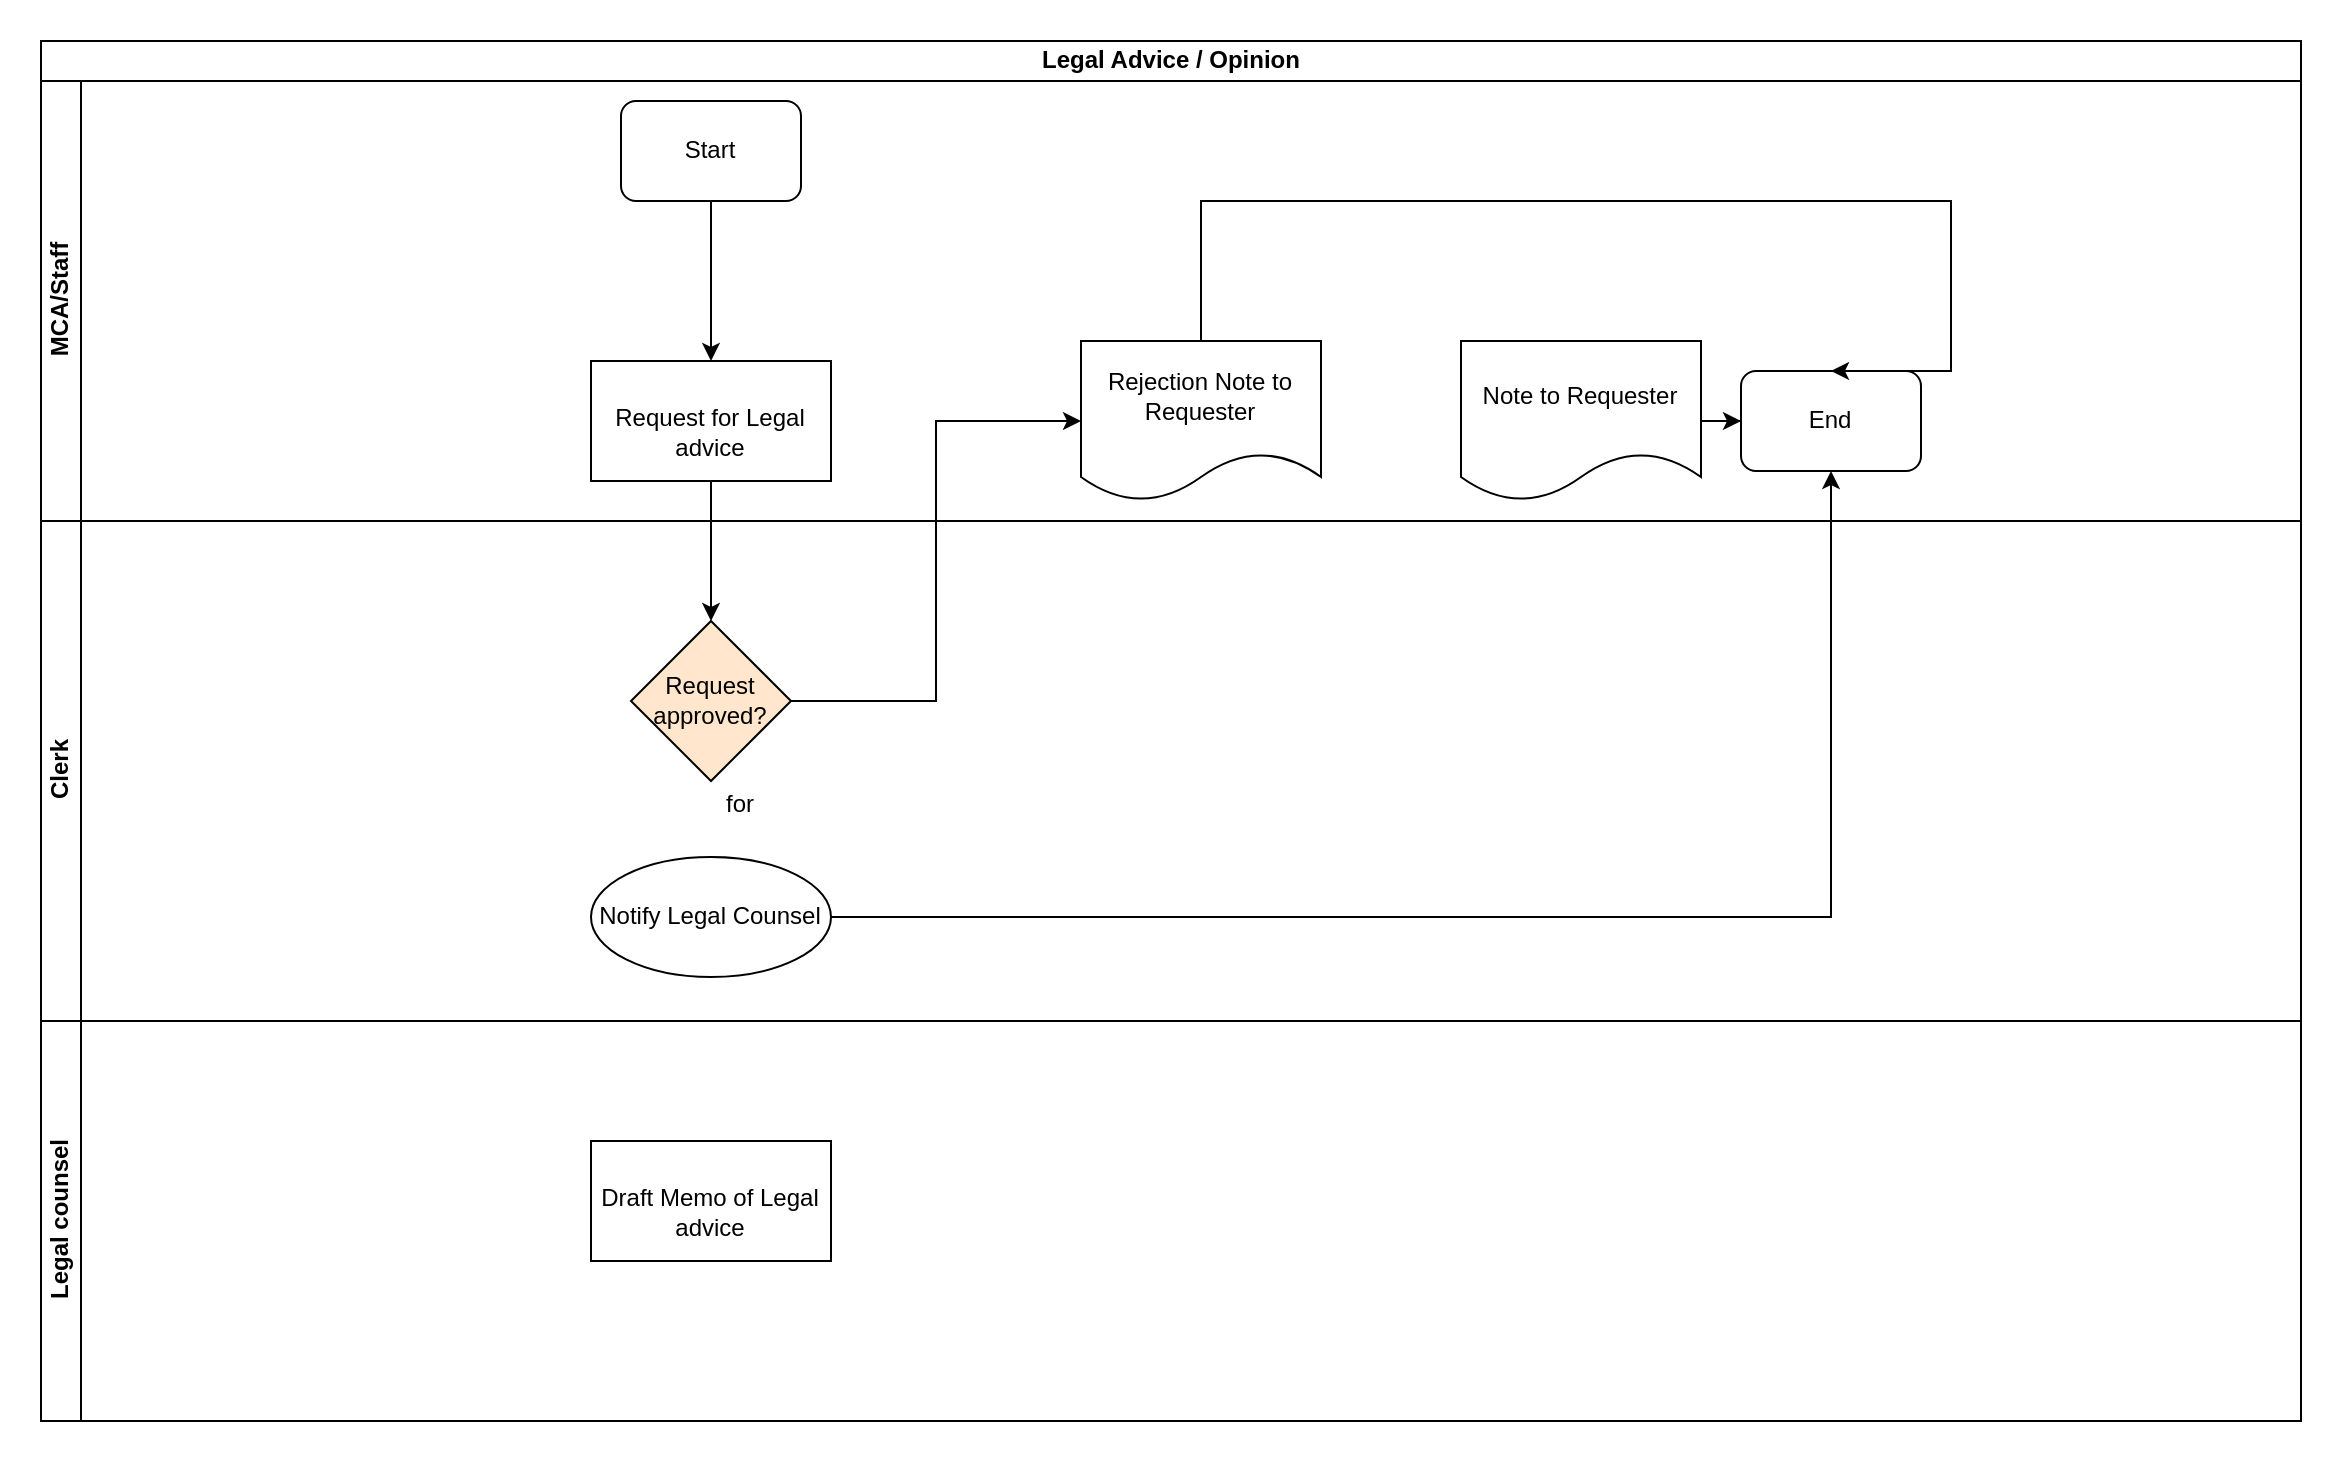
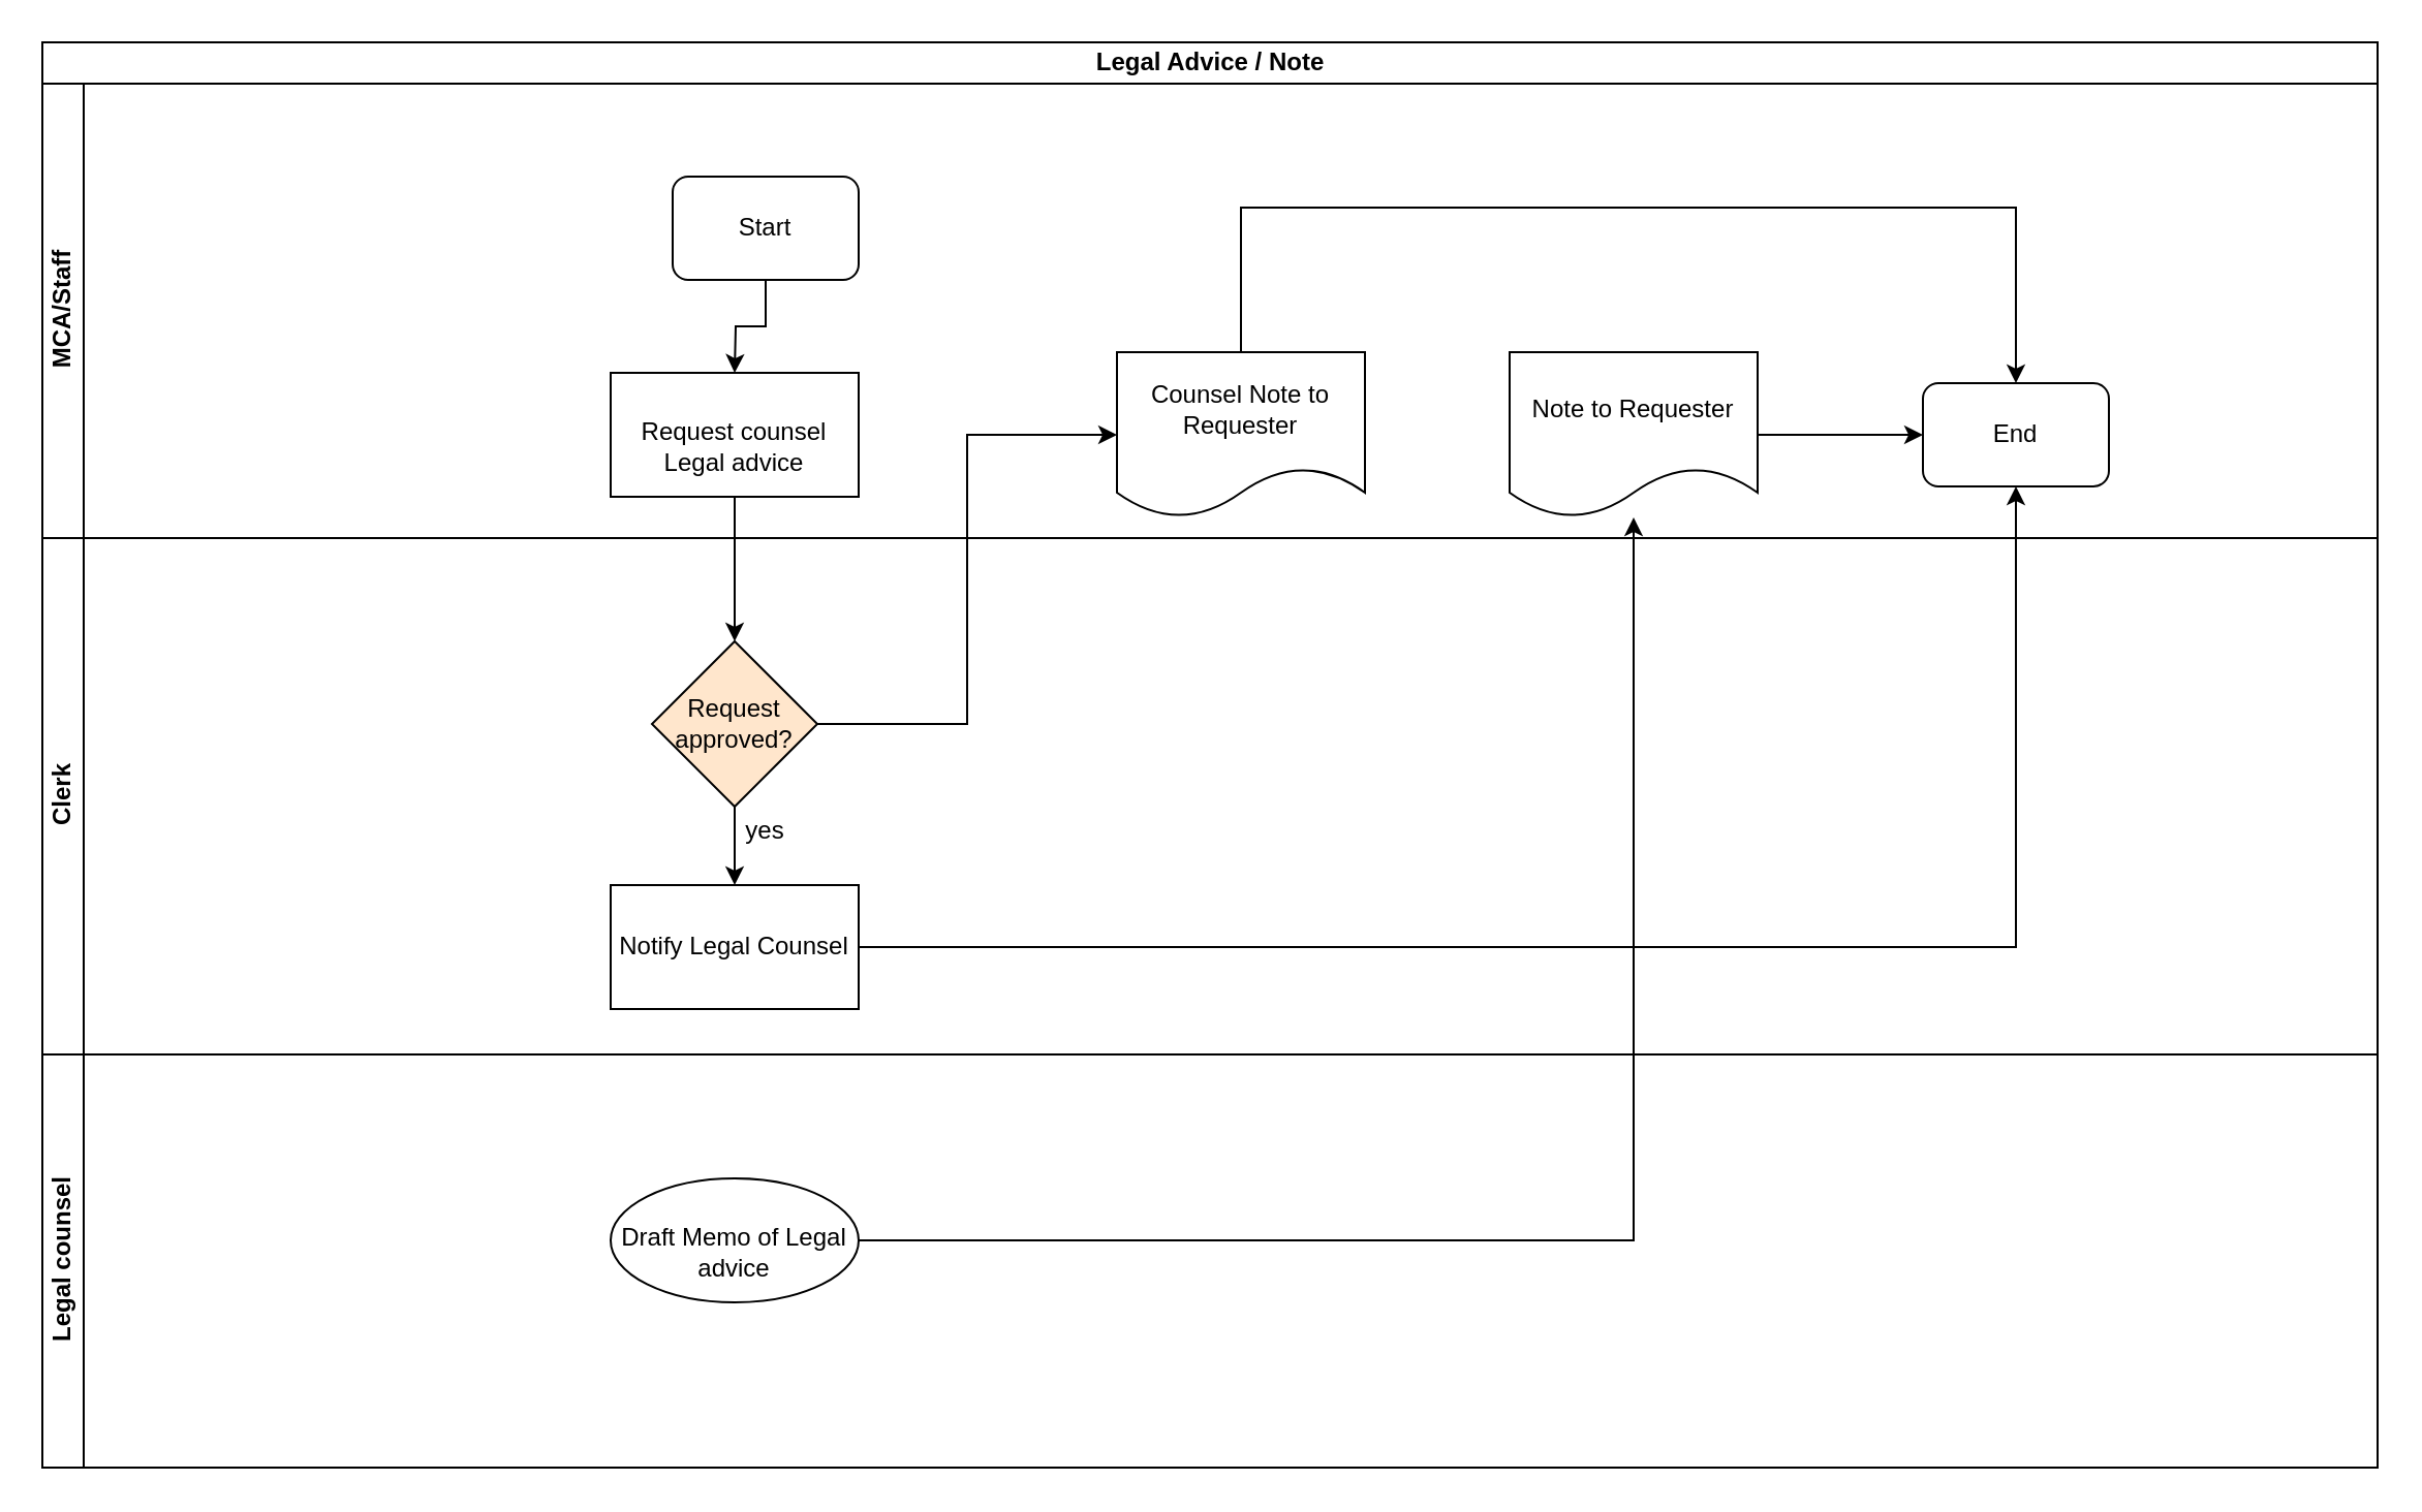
  <mxCell id="0" />
  <mxCell id="1" parent="0" />
- <mxCell id="2" value="Legal Advice / Opinion" style="swimlane;html=1;childLayout=stackLayout;resizeParent=1;resizeParentMax=0;horizontal=1;startSize=20;horizontalStack=0;" vertex="1" parent="1"><mxGeometry x="20" y="20" width="1130" height="690" as="geometry" /></mxCell>
+ <mxCell id="2" value="Legal Advice / Note" style="swimlane;html=1;childLayout=stackLayout;resizeParent=1;resizeParentMax=0;horizontal=1;startSize=20;horizontalStack=0;" vertex="1" parent="1"><mxGeometry x="20" y="20" width="1130" height="690" as="geometry" /></mxCell>
  <mxCell id="3" value="MCA/Staff" style="swimlane;html=1;startSize=20;horizontal=0;" vertex="1" parent="2"><mxGeometry y="20" width="1130" height="220" as="geometry" /></mxCell>
- <mxCell id="4" value="Start" style="rounded=1;whiteSpace=wrap;html=1;" vertex="1" parent="3"><mxGeometry x="290" y="10" width="90" height="50" as="geometry" /></mxCell>
- <mxCell id="5" value="End" style="rounded=1;whiteSpace=wrap;html=1;" vertex="1" parent="3"><mxGeometry x="850" y="145" width="90" height="50" as="geometry" /></mxCell>
+ <mxCell id="4" value="Start" style="rounded=1;whiteSpace=wrap;html=1;" vertex="1" parent="3"><mxGeometry x="305" y="45" width="90" height="50" as="geometry" /></mxCell>
+ <mxCell id="5" value="End" style="rounded=1;whiteSpace=wrap;html=1;" vertex="1" parent="3"><mxGeometry x="910" y="145" width="90" height="50" as="geometry" /></mxCell>
  <mxCell id="6" value="Note to Requester" style="shape=document;whiteSpace=wrap;html=1;boundedLbl=1;rounded=0;" vertex="1" parent="3"><mxGeometry x="710" y="130" width="120" height="80" as="geometry" /></mxCell>
- <mxCell id="7" value="Rejection Note to Requester" style="shape=document;whiteSpace=wrap;html=1;boundedLbl=1;" vertex="1" parent="3"><mxGeometry x="520" y="130" width="120" height="80" as="geometry" /></mxCell>
- <mxCell id="8" value="&lt;br/&gt;&lt;p style=&quot;margin-bottom: 0in&quot;&gt;Request for Legal advice&lt;/p&gt;&lt;br/&gt;" style="rounded=0;whiteSpace=wrap;html=1;" vertex="1" parent="3"><mxGeometry x="275" y="140" width="120" height="60" as="geometry" /></mxCell>
+ <mxCell id="7" value="Counsel Note to Requester" style="shape=document;whiteSpace=wrap;html=1;boundedLbl=1;" vertex="1" parent="3"><mxGeometry x="520" y="130" width="120" height="80" as="geometry" /></mxCell>
+ <mxCell id="8" value="&lt;br/&gt;&lt;p style=&quot;margin-bottom: 0in&quot;&gt;Request counsel Legal advice&lt;/p&gt;&lt;br/&gt;" style="rounded=0;whiteSpace=wrap;html=1;" vertex="1" parent="3"><mxGeometry x="275" y="140" width="120" height="60" as="geometry" /></mxCell>
  <mxCell id="9" value="" style="edgeStyle=orthogonalEdgeStyle;rounded=0;orthogonalLoop=1;jettySize=auto;html=1;entryX=0;entryY=0.5;entryDx=0;entryDy=0;" edge="1" parent="3" source="6" target="5"><mxGeometry relative="1" as="geometry"><mxPoint x="910" y="170" as="targetPoint" /></mxGeometry></mxCell>
  <mxCell id="10" value="" style="edgeStyle=orthogonalEdgeStyle;rounded=0;orthogonalLoop=1;jettySize=auto;html=1;entryX=0.5;entryY=0;entryDx=0;entryDy=0;" edge="1" parent="3" source="7" target="5"><mxGeometry relative="1" as="geometry"><mxPoint x="580" y="50" as="targetPoint" /><Array as="points"><mxPoint x="580" y="60" /><mxPoint x="955" y="60" /></Array></mxGeometry></mxCell>
  <mxCell id="11" value="" style="edgeStyle=orthogonalEdgeStyle;rounded=0;orthogonalLoop=1;jettySize=auto;html=1;" edge="1" parent="2" source="8" target="13"><mxGeometry relative="1" as="geometry" /></mxCell>
  <mxCell id="12" value="Clerk" style="swimlane;html=1;startSize=20;horizontal=0;" vertex="1" parent="2"><mxGeometry y="240" width="1130" height="250" as="geometry" /></mxCell>
  <mxCell id="13" value="Request approved?" style="rhombus;whiteSpace=wrap;html=1;rounded=0;fillColor=#ffe6cc;" vertex="1" parent="12"><mxGeometry x="295" y="50" width="80" height="80" as="geometry" /></mxCell>
- <mxCell id="15" value="for" style="text;html=1;strokeColor=none;fillColor=none;align=center;verticalAlign=middle;whiteSpace=wrap;rounded=0;" vertex="1" parent="12"><mxGeometry x="330" y="132" width="40" height="20" as="geometry" /></mxCell>
- <mxCell id="16" value="Notify Legal Counsel" style="ellipse;whiteSpace=wrap;html=1;" vertex="1" parent="12"><mxGeometry x="275" y="168" width="120" height="60" as="geometry" /></mxCell>
+ <mxCell id="14" value="" style="edgeStyle=orthogonalEdgeStyle;rounded=0;orthogonalLoop=1;jettySize=auto;html=1;" edge="1" parent="12" source="13" target="16"><mxGeometry relative="1" as="geometry" /></mxCell>
+ <mxCell id="15" value="yes" style="text;html=1;strokeColor=none;fillColor=none;align=center;verticalAlign=middle;whiteSpace=wrap;rounded=0;" vertex="1" parent="12"><mxGeometry x="330" y="132" width="40" height="20" as="geometry" /></mxCell>
+ <mxCell id="16" value="Notify Legal Counsel" style="whiteSpace=wrap;html=1;rounded=0;" vertex="1" parent="12"><mxGeometry x="275" y="168" width="120" height="60" as="geometry" /></mxCell>
  <mxCell id="17" value="Legal counsel" style="swimlane;html=1;startSize=20;horizontal=0;" vertex="1" parent="2"><mxGeometry y="490" width="1130" height="200" as="geometry" /></mxCell>
- <mxCell id="18" value="&lt;br/&gt;&lt;p style=&quot;margin-bottom: 0in&quot;&gt;Draft Memo of Legal advice&lt;/p&gt;&lt;br/&gt;" style="whiteSpace=wrap;html=1;rounded=0;" vertex="1" parent="17"><mxGeometry x="275" y="60" width="120" height="60" as="geometry" /></mxCell>
+ <mxCell id="18" value="&lt;br/&gt;&lt;p style=&quot;margin-bottom: 0in&quot;&gt;Draft Memo of Legal advice&lt;/p&gt;&lt;br/&gt;" style="ellipse;whiteSpace=wrap;html=1;" vertex="1" parent="17"><mxGeometry x="275" y="60" width="120" height="60" as="geometry" /></mxCell>
  <mxCell id="19" value="" style="edgeStyle=orthogonalEdgeStyle;rounded=0;orthogonalLoop=1;jettySize=auto;html=1;" edge="1" parent="2" source="16" target="5"><mxGeometry relative="1" as="geometry" /></mxCell>
  <mxCell id="20" value="" style="edgeStyle=orthogonalEdgeStyle;rounded=0;orthogonalLoop=1;jettySize=auto;html=1;entryX=0;entryY=0.5;entryDx=0;entryDy=0;" edge="1" parent="2" source="13" target="7"><mxGeometry relative="1" as="geometry"><mxPoint x="455" y="330" as="targetPoint" /></mxGeometry></mxCell>
+ <mxCell id="21" value="" style="edgeStyle=orthogonalEdgeStyle;rounded=0;orthogonalLoop=1;jettySize=auto;html=1;" edge="1" parent="2" source="18" target="6"><mxGeometry relative="1" as="geometry" /></mxCell>
  <mxCell id="22" value="" style="edgeStyle=orthogonalEdgeStyle;rounded=0;orthogonalLoop=1;jettySize=auto;html=1;" edge="1" parent="1" source="4"><mxGeometry relative="1" as="geometry"><mxPoint x="355" y="180" as="targetPoint" /></mxGeometry></mxCell>
